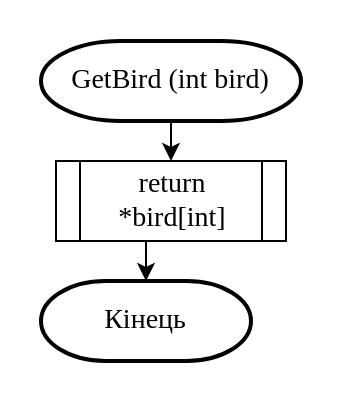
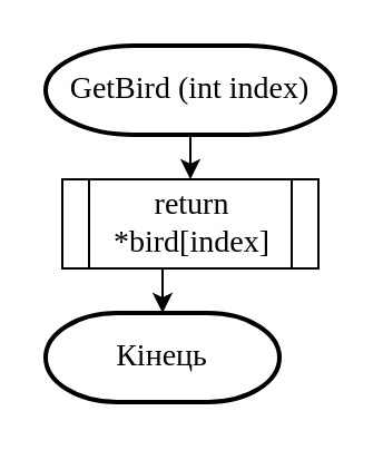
  <mxCell id="0" />
  <mxCell id="1" parent="0" />
  <mxCell id="2" style="edgeStyle=orthogonalEdgeStyle;rounded=0;orthogonalLoop=1;jettySize=auto;html=1;entryX=0.5;entryY=0;entryDx=0;entryDy=0;" parent="1" edge="1"><mxGeometry relative="1" as="geometry"><mxPoint x="85" y="60" as="sourcePoint" /><mxPoint x="85" y="80" as="targetPoint" /></mxGeometry></mxCell>
  <mxCell id="3" style="edgeStyle=orthogonalEdgeStyle;rounded=0;orthogonalLoop=1;jettySize=auto;html=1;entryX=0.5;entryY=0;entryDx=0;entryDy=0;entryPerimeter=0;" parent="1" target="5" edge="1"><mxGeometry relative="1" as="geometry"><mxPoint x="85" y="110" as="sourcePoint" /></mxGeometry></mxCell>
- <mxCell id="4" value="&lt;font face=&quot;Times New Roman&quot;&gt;&lt;span style=&quot;font-size: 14px&quot;&gt;GetBird (int bird)&lt;/span&gt;&lt;/font&gt;" style="strokeWidth=2;html=1;shape=mxgraph.flowchart.terminator;whiteSpace=wrap;" parent="1" vertex="1"><mxGeometry x="20" y="20" width="130" height="40" as="geometry" /></mxCell>
+ <mxCell id="4" value="&lt;font face=&quot;Times New Roman&quot;&gt;&lt;span style=&quot;font-size: 14px&quot;&gt;GetBird (int index)&lt;/span&gt;&lt;/font&gt;" style="strokeWidth=2;html=1;shape=mxgraph.flowchart.terminator;whiteSpace=wrap;" parent="1" vertex="1"><mxGeometry x="20" y="20" width="130" height="40" as="geometry" /></mxCell>
  <mxCell id="5" value="&lt;font face=&quot;Times New Roman&quot;&gt;&lt;span style=&quot;font-size: 14px&quot;&gt;Кінець&lt;/span&gt;&lt;/font&gt;" style="strokeWidth=2;html=1;shape=mxgraph.flowchart.terminator;whiteSpace=wrap;" parent="1" vertex="1"><mxGeometry x="20" y="140" width="105" height="40" as="geometry" /></mxCell>
- <mxCell id="6" value="&lt;span style=&quot;font-family: &amp;#34;times new roman&amp;#34; ; font-size: 14px&quot;&gt;return *bird[int]&lt;/span&gt;" style="shape=process;whiteSpace=wrap;html=1;backgroundOutline=1;" parent="1" vertex="1"><mxGeometry x="27.5" y="80" width="115" height="40" as="geometry" /></mxCell>
+ <mxCell id="6" value="&lt;span style=&quot;font-family: &amp;#34;times new roman&amp;#34; ; font-size: 14px&quot;&gt;return *bird[index]&lt;/span&gt;" style="shape=process;whiteSpace=wrap;html=1;backgroundOutline=1;" parent="1" vertex="1"><mxGeometry x="27.5" y="80" width="115" height="40" as="geometry" /></mxCell>
